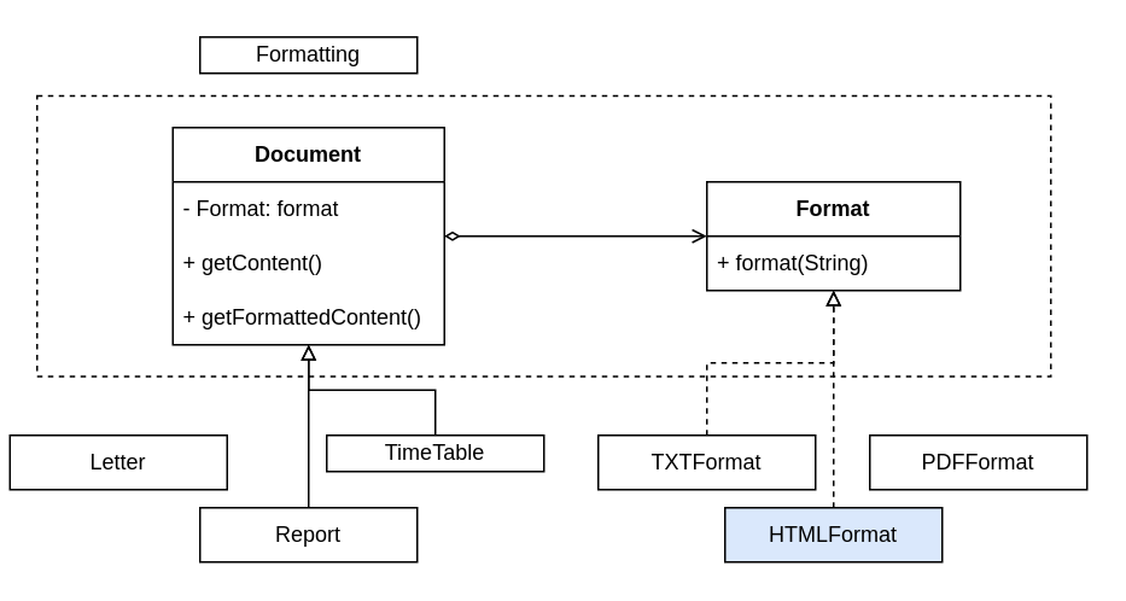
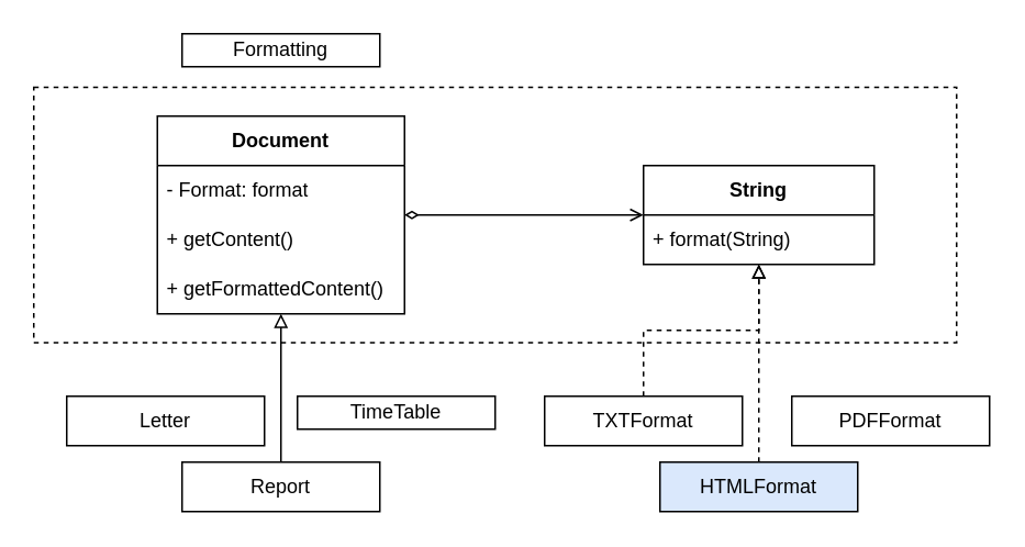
  <mxCell id="0" />
  <mxCell id="1" parent="0" />
  <mxCell id="2" value="" style="rounded=0;whiteSpace=wrap;html=1;fillColor=none;dashed=1;" parent="1" vertex="1"><mxGeometry x="20" y="52.5" width="560" height="155" as="geometry" /></mxCell>
  <mxCell id="3" style="edgeStyle=orthogonalEdgeStyle;rounded=0;orthogonalLoop=1;jettySize=auto;html=1;startArrow=diamondThin;startFill=0;endArrow=open;endFill=0;" parent="1" source="4" target="8" edge="1"><mxGeometry relative="1" as="geometry" /></mxCell>
  <mxCell id="4" value="&lt;b&gt;Document&lt;/b&gt;" style="swimlane;fontStyle=0;childLayout=stackLayout;horizontal=1;startSize=30;horizontalStack=0;resizeParent=1;resizeParentMax=0;resizeLast=0;collapsible=1;marginBottom=0;whiteSpace=wrap;html=1;" parent="1" vertex="1"><mxGeometry x="95" y="70" width="150" height="120" as="geometry" /></mxCell>
  <mxCell id="5" value="- Format: format" style="text;strokeColor=none;fillColor=none;align=left;verticalAlign=middle;spacingLeft=4;spacingRight=4;overflow=hidden;points=[[0,0.5],[1,0.5]];portConstraint=eastwest;rotatable=0;whiteSpace=wrap;html=1;" parent="4" vertex="1"><mxGeometry y="30" width="150" height="30" as="geometry" /></mxCell>
  <mxCell id="6" value="+ getContent()" style="text;strokeColor=none;fillColor=none;align=left;verticalAlign=middle;spacingLeft=4;spacingRight=4;overflow=hidden;points=[[0,0.5],[1,0.5]];portConstraint=eastwest;rotatable=0;whiteSpace=wrap;html=1;" parent="4" vertex="1"><mxGeometry y="60" width="150" height="30" as="geometry" /></mxCell>
  <mxCell id="7" value="+ getFormattedContent()" style="text;strokeColor=none;fillColor=none;align=left;verticalAlign=middle;spacingLeft=4;spacingRight=4;overflow=hidden;points=[[0,0.5],[1,0.5]];portConstraint=eastwest;rotatable=0;whiteSpace=wrap;html=1;" parent="4" vertex="1"><mxGeometry y="90" width="150" height="30" as="geometry" /></mxCell>
- <mxCell id="8" value="&lt;b&gt;Format&lt;/b&gt;" style="swimlane;fontStyle=0;childLayout=stackLayout;horizontal=1;startSize=30;horizontalStack=0;resizeParent=1;resizeParentMax=0;resizeLast=0;collapsible=1;marginBottom=0;whiteSpace=wrap;html=1;" parent="1" vertex="1"><mxGeometry x="390" y="100" width="140" height="60" as="geometry" /></mxCell>
+ <mxCell id="8" value="&lt;b&gt;String&lt;/b&gt;" style="swimlane;fontStyle=0;childLayout=stackLayout;horizontal=1;startSize=30;horizontalStack=0;resizeParent=1;resizeParentMax=0;resizeLast=0;collapsible=1;marginBottom=0;whiteSpace=wrap;html=1;" parent="1" vertex="1"><mxGeometry x="390" y="100" width="140" height="60" as="geometry" /></mxCell>
  <mxCell id="9" value="+ format(String)" style="text;strokeColor=none;fillColor=none;align=left;verticalAlign=middle;spacingLeft=4;spacingRight=4;overflow=hidden;points=[[0,0.5],[1,0.5]];portConstraint=eastwest;rotatable=0;whiteSpace=wrap;html=1;" parent="8" vertex="1"><mxGeometry y="30" width="140" height="30" as="geometry" /></mxCell>
- <mxCell id="10" value="Letter" style="rounded=0;whiteSpace=wrap;html=1;" parent="1" vertex="1"><mxGeometry x="5" y="240" width="120" height="30" as="geometry" /></mxCell>
+ <mxCell id="10" value="Letter" style="rounded=0;whiteSpace=wrap;html=1;" parent="1" vertex="1"><mxGeometry x="40" y="240" width="120" height="30" as="geometry" /></mxCell>
  <mxCell id="11" style="edgeStyle=orthogonalEdgeStyle;rounded=0;orthogonalLoop=1;jettySize=auto;html=1;endArrow=block;endFill=0;" parent="1" source="12" target="4" edge="1"><mxGeometry relative="1" as="geometry" /></mxCell>
  <mxCell id="12" value="Report" style="rounded=0;whiteSpace=wrap;html=1;" parent="1" vertex="1"><mxGeometry x="110" y="280" width="120" height="30" as="geometry" /></mxCell>
- <mxCell id="13" style="edgeStyle=orthogonalEdgeStyle;rounded=0;orthogonalLoop=1;jettySize=auto;html=1;endArrow=block;endFill=0;" parent="1" source="14" target="4" edge="1"><mxGeometry relative="1" as="geometry" /></mxCell>
  <mxCell id="14" value="TimeTable" style="rounded=0;whiteSpace=wrap;html=1;" parent="1" vertex="1"><mxGeometry x="180" y="240" width="120" height="20" as="geometry" /></mxCell>
  <mxCell id="15" style="edgeStyle=orthogonalEdgeStyle;rounded=0;orthogonalLoop=1;jettySize=auto;html=1;dashed=1;endArrow=block;endFill=0;" parent="1" source="16" target="8" edge="1"><mxGeometry relative="1" as="geometry" /></mxCell>
  <mxCell id="16" value="TXTFormat" style="rounded=0;whiteSpace=wrap;html=1;" parent="1" vertex="1"><mxGeometry x="330" y="240" width="120" height="30" as="geometry" /></mxCell>
  <mxCell id="17" value="PDFFormat" style="rounded=0;whiteSpace=wrap;html=1;" parent="1" vertex="1"><mxGeometry x="480" y="240" width="120" height="30" as="geometry" /></mxCell>
  <mxCell id="18" style="edgeStyle=orthogonalEdgeStyle;rounded=0;orthogonalLoop=1;jettySize=auto;html=1;endArrow=block;endFill=0;dashed=1;" parent="1" source="19" target="8" edge="1"><mxGeometry relative="1" as="geometry" /></mxCell>
  <mxCell id="19" value="HTMLFormat" style="rounded=0;whiteSpace=wrap;html=1;fillColor=#dae8fc;" parent="1" vertex="1"><mxGeometry x="400" y="280" width="120" height="30" as="geometry" /></mxCell>
  <mxCell id="20" value="Formatting" style="rounded=0;whiteSpace=wrap;html=1;" parent="1" vertex="1"><mxGeometry x="110" y="20" width="120" height="20" as="geometry" /></mxCell>
